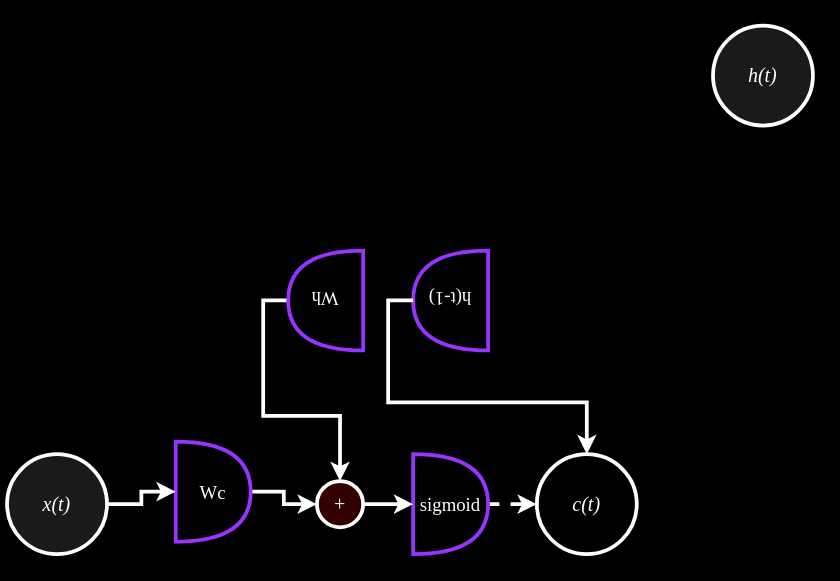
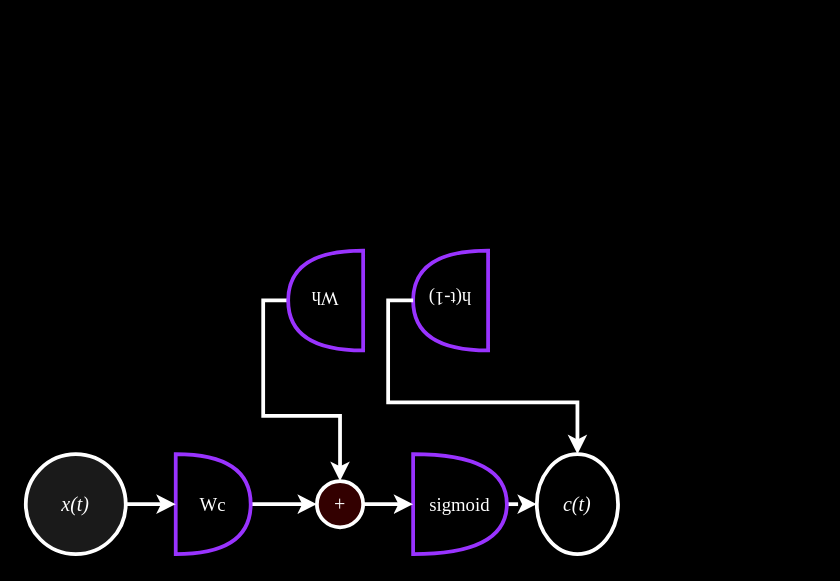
  <mxCell id="0" />
  <mxCell id="1" parent="0" />
- <mxCell id="2" value="&lt;font face=&quot;Garamond&quot; style=&quot;font-size: 16px;&quot; color=&quot;#ffffff&quot;&gt;&lt;i&gt;x(t)&lt;/i&gt;&lt;/font&gt;" style="ellipse;whiteSpace=wrap;html=1;aspect=fixed;fillColor=#1A1A1A;strokeWidth=3;strokeColor=#FFFFFF;" vertex="1" parent="1"><mxGeometry x="5" y="363" width="80" height="80" as="geometry" /></mxCell>
+ <mxCell id="2" value="&lt;font face=&quot;Garamond&quot; style=&quot;font-size: 16px;&quot; color=&quot;#ffffff&quot;&gt;&lt;i&gt;x(t)&lt;/i&gt;&lt;/font&gt;" style="ellipse;whiteSpace=wrap;html=1;aspect=fixed;fillColor=#1A1A1A;strokeWidth=3;strokeColor=#FFFFFF;" vertex="1" parent="1"><mxGeometry x="20" y="363" width="80" height="80" as="geometry" /></mxCell>
  <mxCell id="3" style="edgeStyle=orthogonalEdgeStyle;rounded=0;orthogonalLoop=1;jettySize=auto;html=1;exitX=1;exitY=0.5;exitDx=0;exitDy=0;exitPerimeter=0;entryX=0;entryY=0.5;entryDx=0;entryDy=0;strokeWidth=3;strokeColor=#FFFFFF;dashed=1;" edge="1" parent="1" source="4" target="5"><mxGeometry relative="1" as="geometry" /></mxCell>
- <mxCell id="4" value="&lt;font style=&quot;font-size: 15px;&quot; face=&quot;Garamond&quot; color=&quot;#ffffff&quot;&gt;sigmoid&lt;/font&gt;" style="shape=or;whiteSpace=wrap;html=1;fillColor=#000000;strokeColor=#9933FF;strokeWidth=3;" vertex="1" parent="1"><mxGeometry x="330" y="363" width="60" height="80" as="geometry" /></mxCell>
- <mxCell id="5" value="&lt;font face=&quot;Garamond&quot; style=&quot;font-size: 16px;&quot; color=&quot;#ffffff&quot;&gt;&lt;i&gt;c(t)&lt;/i&gt;&lt;/font&gt;" style="ellipse;whiteSpace=wrap;html=1;aspect=fixed;fillColor=#000000;strokeWidth=3;strokeColor=#FFFFFF;" vertex="1" parent="1"><mxGeometry x="429" y="363" width="80" height="80" as="geometry" /></mxCell>
+ <mxCell id="4" value="&lt;font style=&quot;font-size: 15px;&quot; face=&quot;Garamond&quot; color=&quot;#ffffff&quot;&gt;sigmoid&lt;/font&gt;" style="shape=or;whiteSpace=wrap;html=1;fillColor=#000000;strokeColor=#9933FF;strokeWidth=3;" vertex="1" parent="1"><mxGeometry x="330" y="363" width="75" height="80" as="geometry" /></mxCell>
+ <mxCell id="5" value="&lt;font face=&quot;Garamond&quot; style=&quot;font-size: 16px;&quot; color=&quot;#ffffff&quot;&gt;&lt;i&gt;c(t)&lt;/i&gt;&lt;/font&gt;" style="ellipse;whiteSpace=wrap;html=1;aspect=fixed;fillColor=#000000;strokeWidth=3;strokeColor=#FFFFFF;" vertex="1" parent="1"><mxGeometry x="429" y="363" width="65" height="80" as="geometry" /></mxCell>
  <mxCell id="6" value="&lt;font face=&quot;Garamond&quot; color=&quot;#ffffff&quot;&gt;&lt;span style=&quot;caret-color: rgb(255, 255, 255); font-size: 15px;&quot;&gt;h(t-1)&lt;/span&gt;&lt;/font&gt;" style="shape=or;whiteSpace=wrap;html=1;fillColor=#000000;strokeColor=#9933FF;strokeWidth=3;rotation=-180;" vertex="1" parent="1"><mxGeometry x="330" y="200" width="60" height="80" as="geometry" /></mxCell>
  <mxCell id="7" style="edgeStyle=orthogonalEdgeStyle;rounded=0;orthogonalLoop=1;jettySize=auto;html=1;exitX=1;exitY=0.5;exitDx=0;exitDy=0;exitPerimeter=0;entryX=0;entryY=0.5;entryDx=0;entryDy=0;strokeColor=#FFFFFF;strokeWidth=3;" edge="1" parent="1" source="9" target="14"><mxGeometry relative="1" as="geometry" /></mxCell>
  <mxCell id="8" value="" style="edgeStyle=orthogonalEdgeStyle;rounded=0;orthogonalLoop=1;jettySize=auto;html=1;" edge="1" parent="1" source="9" target="2"><mxGeometry relative="1" as="geometry" /></mxCell>
- <mxCell id="9" value="&lt;font style=&quot;font-size: 15px;&quot; face=&quot;Garamond&quot; color=&quot;#ffffff&quot;&gt;Wc&lt;/font&gt;" style="shape=or;whiteSpace=wrap;html=1;fillColor=#000000;strokeColor=#9933FF;strokeWidth=3;" vertex="1" parent="1"><mxGeometry x="140" y="353" width="60" height="80" as="geometry" /></mxCell>
+ <mxCell id="9" value="&lt;font style=&quot;font-size: 15px;&quot; face=&quot;Garamond&quot; color=&quot;#ffffff&quot;&gt;Wc&lt;/font&gt;" style="shape=or;whiteSpace=wrap;html=1;fillColor=#000000;strokeColor=#9933FF;strokeWidth=3;" vertex="1" parent="1"><mxGeometry x="140" y="363" width="60" height="80" as="geometry" /></mxCell>
  <mxCell id="10" style="edgeStyle=orthogonalEdgeStyle;rounded=0;orthogonalLoop=1;jettySize=auto;html=1;exitX=1;exitY=0.5;exitDx=0;exitDy=0;exitPerimeter=0;entryX=0.5;entryY=0;entryDx=0;entryDy=0;strokeColor=#FFFFFF;strokeWidth=3;" edge="1" parent="1" source="11" target="14"><mxGeometry relative="1" as="geometry" /></mxCell>
  <mxCell id="11" value="&lt;font style=&quot;font-size: 15px;&quot; face=&quot;Garamond&quot; color=&quot;#ffffff&quot;&gt;Wh&lt;/font&gt;" style="shape=or;whiteSpace=wrap;html=1;fillColor=#000000;strokeColor=#9933FF;strokeWidth=3;rotation=-180;" vertex="1" parent="1"><mxGeometry x="230" y="200" width="60" height="80" as="geometry" /></mxCell>
  <mxCell id="12" style="edgeStyle=orthogonalEdgeStyle;rounded=0;orthogonalLoop=1;jettySize=auto;html=1;exitX=1;exitY=0.5;exitDx=0;exitDy=0;entryX=0;entryY=0.5;entryDx=0;entryDy=0;entryPerimeter=0;strokeWidth=3;strokeColor=#FFFFFF;" edge="1" parent="1" source="2" target="9"><mxGeometry relative="1" as="geometry" /></mxCell>
  <mxCell id="13" style="edgeStyle=orthogonalEdgeStyle;rounded=0;orthogonalLoop=1;jettySize=auto;html=1;exitX=1;exitY=0.5;exitDx=0;exitDy=0;exitPerimeter=0;strokeColor=#FFFFFF;strokeWidth=3;" edge="1" parent="1" source="6" target="5"><mxGeometry relative="1" as="geometry" /></mxCell>
  <mxCell id="14" value="&lt;font face=&quot;Garamond&quot; style=&quot;font-size: 16px;&quot; color=&quot;#ffffff&quot;&gt;&lt;i&gt;+&lt;/i&gt;&lt;/font&gt;" style="ellipse;whiteSpace=wrap;html=1;aspect=fixed;fillColor=#330000;strokeWidth=3;strokeColor=#FFFFFF;" vertex="1" parent="1"><mxGeometry x="253" y="384.5" width="37" height="37" as="geometry" /></mxCell>
  <mxCell id="15" style="edgeStyle=orthogonalEdgeStyle;rounded=0;orthogonalLoop=1;jettySize=auto;html=1;exitX=1;exitY=0.5;exitDx=0;exitDy=0;entryX=0;entryY=0.5;entryDx=0;entryDy=0;entryPerimeter=0;strokeColor=#FFFFFF;strokeWidth=3;" edge="1" parent="1" source="14" target="4"><mxGeometry relative="1" as="geometry" /></mxCell>
- <mxCell id="16" value="&lt;font face=&quot;Garamond&quot; style=&quot;font-size: 16px;&quot; color=&quot;#ffffff&quot;&gt;&lt;i&gt;h(t)&lt;/i&gt;&lt;/font&gt;" style="ellipse;whiteSpace=wrap;html=1;aspect=fixed;fillColor=#1A1A1A;strokeWidth=3;strokeColor=#FFFFFF;" vertex="1" parent="1"><mxGeometry x="570" y="20" width="80" height="80" as="geometry" /></mxCell>
